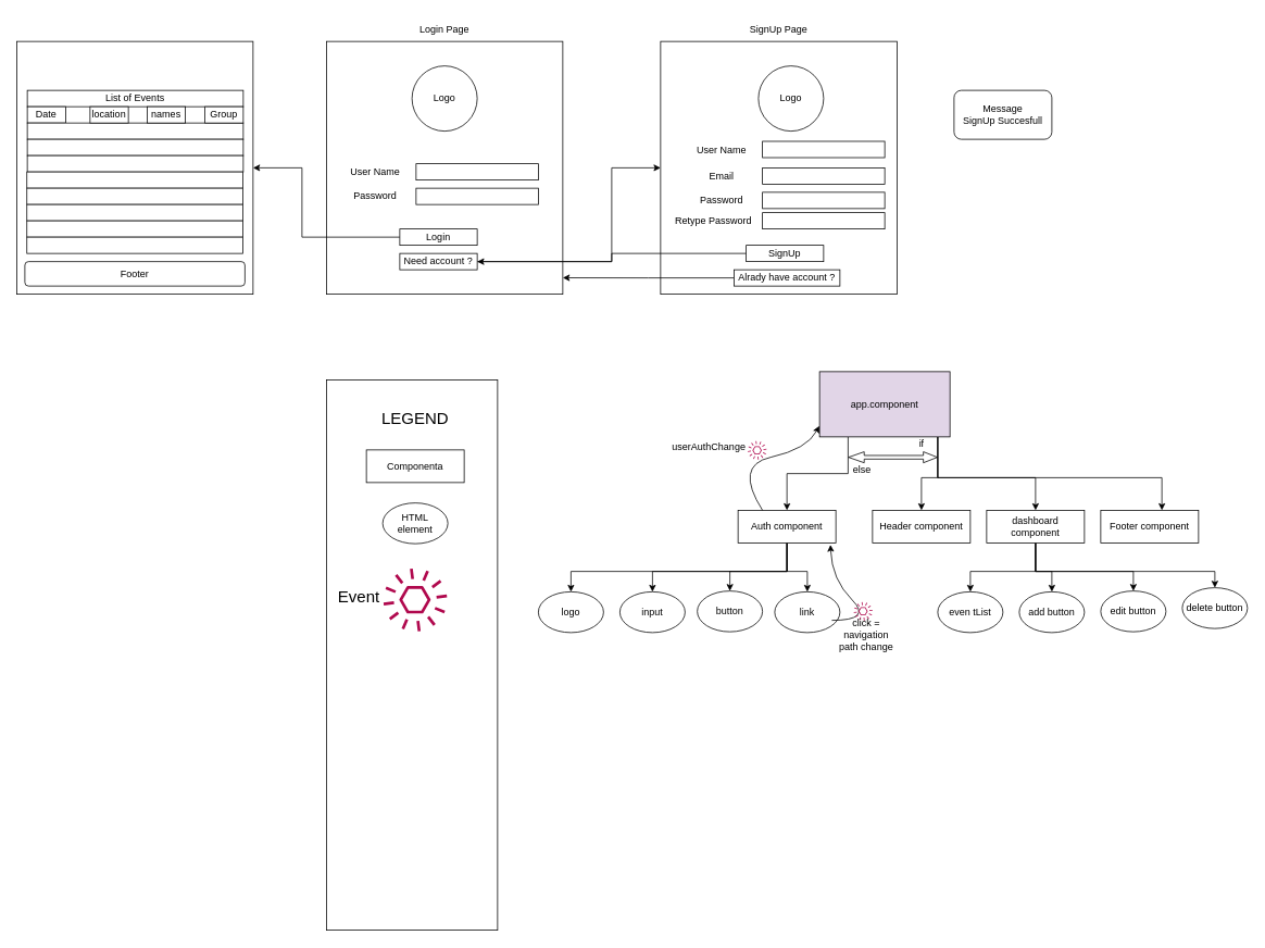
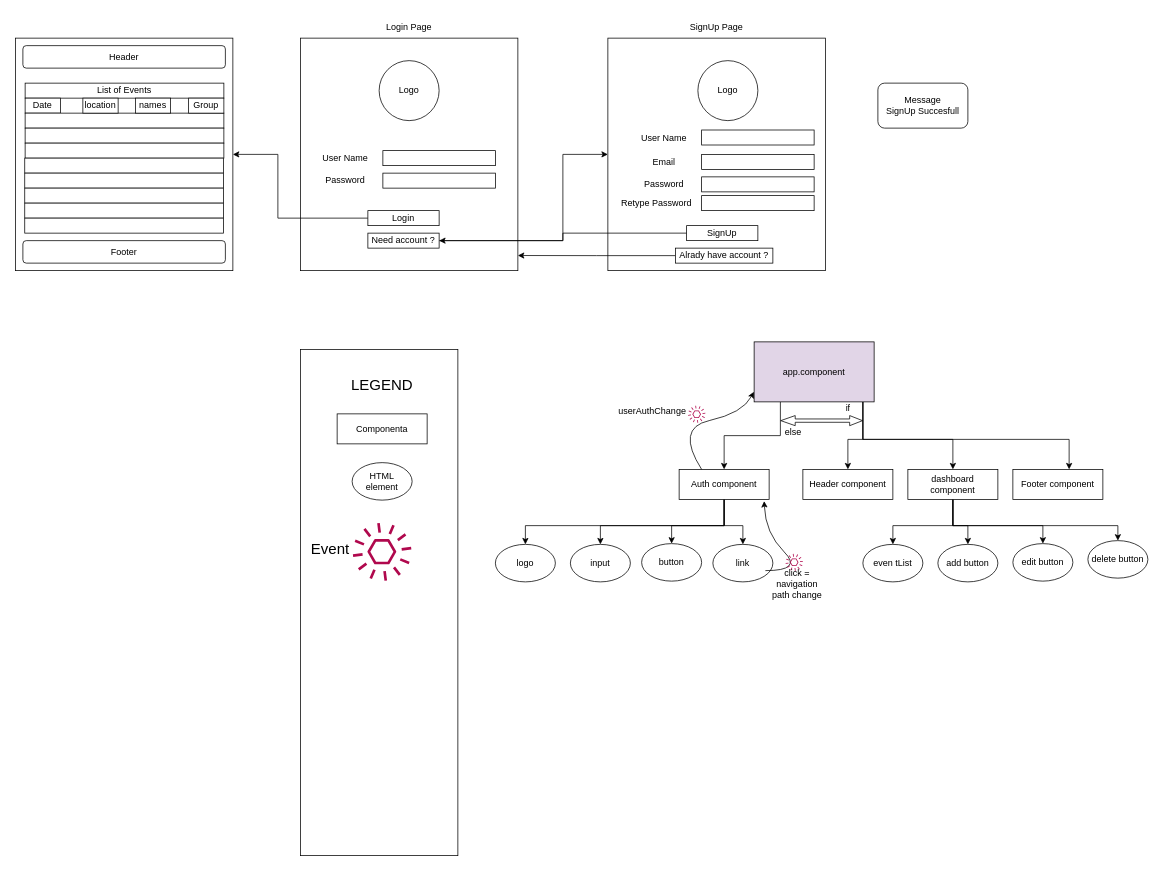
  <mxCell id="0" />
  <mxCell id="1" parent="0" />
  <mxCell id="2" value="" style="rounded=0;whiteSpace=wrap;html=1;fontSize=12;" vertex="1" parent="1"><mxGeometry x="400" y="465" width="210" height="675" as="geometry" /></mxCell>
  <mxCell id="3" value="" style="rounded=0;whiteSpace=wrap;html=1;" vertex="1" parent="1"><mxGeometry x="400" y="50" width="290" height="310" as="geometry" /></mxCell>
  <mxCell id="4" value="" style="rounded=0;whiteSpace=wrap;html=1;" vertex="1" parent="1"><mxGeometry x="810" y="50" width="290" height="310" as="geometry" /></mxCell>
  <mxCell id="5" value="Login Page" style="text;html=1;strokeColor=none;fillColor=none;align=center;verticalAlign=middle;whiteSpace=wrap;rounded=0;" vertex="1" parent="1"><mxGeometry x="475" y="20" width="140" height="30" as="geometry" /></mxCell>
  <mxCell id="6" value="SignUp Page" style="text;html=1;strokeColor=none;fillColor=none;align=center;verticalAlign=middle;whiteSpace=wrap;rounded=0;" vertex="1" parent="1"><mxGeometry x="885" y="20" width="140" height="30" as="geometry" /></mxCell>
  <mxCell id="7" value="Logo" style="ellipse;whiteSpace=wrap;html=1;aspect=fixed;" vertex="1" parent="1"><mxGeometry x="505" y="80" width="80" height="80" as="geometry" /></mxCell>
  <mxCell id="8" value="" style="rounded=0;whiteSpace=wrap;html=1;" vertex="1" parent="1"><mxGeometry x="510" y="200" width="150" height="20" as="geometry" /></mxCell>
  <mxCell id="9" value="User Name" style="text;html=1;strokeColor=none;fillColor=none;align=center;verticalAlign=middle;whiteSpace=wrap;rounded=0;" vertex="1" parent="1"><mxGeometry x="415" y="195" width="90" height="30" as="geometry" /></mxCell>
  <mxCell id="10" value="Password" style="text;html=1;strokeColor=none;fillColor=none;align=center;verticalAlign=middle;whiteSpace=wrap;rounded=0;" vertex="1" parent="1"><mxGeometry x="415" y="225" width="90" height="30" as="geometry" /></mxCell>
  <mxCell id="11" value="" style="rounded=0;whiteSpace=wrap;html=1;" vertex="1" parent="1"><mxGeometry x="510" y="230" width="150" height="20" as="geometry" /></mxCell>
  <mxCell id="12" style="edgeStyle=orthogonalEdgeStyle;rounded=0;orthogonalLoop=1;jettySize=auto;html=1;entryX=1;entryY=0.5;entryDx=0;entryDy=0;" edge="1" parent="1" source="13" target="29"><mxGeometry relative="1" as="geometry"><Array as="points"><mxPoint x="370" y="290" /><mxPoint x="370" y="205" /></Array></mxGeometry></mxCell>
  <mxCell id="13" value="Login" style="rounded=0;whiteSpace=wrap;html=1;" vertex="1" parent="1"><mxGeometry x="490" y="280" width="95" height="20" as="geometry" /></mxCell>
  <mxCell id="14" style="edgeStyle=orthogonalEdgeStyle;rounded=0;orthogonalLoop=1;jettySize=auto;html=1;" edge="1" parent="1" source="15" target="4"><mxGeometry relative="1" as="geometry"><Array as="points"><mxPoint x="750" y="320" /><mxPoint x="750" y="205" /></Array></mxGeometry></mxCell>
  <mxCell id="15" value="Need account ?" style="rounded=0;whiteSpace=wrap;html=1;" vertex="1" parent="1"><mxGeometry x="490" y="310" width="95" height="20" as="geometry" /></mxCell>
  <mxCell id="16" value="Logo" style="ellipse;whiteSpace=wrap;html=1;aspect=fixed;" vertex="1" parent="1"><mxGeometry x="930" y="80" width="80" height="80" as="geometry" /></mxCell>
  <mxCell id="17" value="" style="rounded=0;whiteSpace=wrap;html=1;" vertex="1" parent="1"><mxGeometry x="935" y="172.5" width="150" height="20" as="geometry" /></mxCell>
  <mxCell id="18" value="User Name" style="text;html=1;strokeColor=none;fillColor=none;align=center;verticalAlign=middle;whiteSpace=wrap;rounded=0;" vertex="1" parent="1"><mxGeometry x="840" y="167.5" width="90" height="30" as="geometry" /></mxCell>
  <mxCell id="19" value="Password" style="text;html=1;strokeColor=none;fillColor=none;align=center;verticalAlign=middle;whiteSpace=wrap;rounded=0;" vertex="1" parent="1"><mxGeometry x="840" y="230" width="90" height="30" as="geometry" /></mxCell>
  <mxCell id="20" value="" style="rounded=0;whiteSpace=wrap;html=1;" vertex="1" parent="1"><mxGeometry x="935" y="235" width="150" height="20" as="geometry" /></mxCell>
  <mxCell id="21" style="edgeStyle=orthogonalEdgeStyle;rounded=0;orthogonalLoop=1;jettySize=auto;html=1;" edge="1" parent="1" source="22" target="15"><mxGeometry relative="1" as="geometry" /></mxCell>
  <mxCell id="22" value="SignUp" style="rounded=0;whiteSpace=wrap;html=1;" vertex="1" parent="1"><mxGeometry x="915" y="300" width="95" height="20" as="geometry" /></mxCell>
  <mxCell id="23" style="edgeStyle=orthogonalEdgeStyle;rounded=0;orthogonalLoop=1;jettySize=auto;html=1;entryX=1;entryY=0.935;entryDx=0;entryDy=0;entryPerimeter=0;" edge="1" parent="1" source="24" target="3"><mxGeometry relative="1" as="geometry" /></mxCell>
  <mxCell id="24" value="Alrady have account ?" style="rounded=0;whiteSpace=wrap;html=1;" vertex="1" parent="1"><mxGeometry x="900" y="330" width="130" height="20" as="geometry" /></mxCell>
  <mxCell id="25" value="" style="rounded=0;whiteSpace=wrap;html=1;" vertex="1" parent="1"><mxGeometry x="935" y="260" width="150" height="20" as="geometry" /></mxCell>
  <mxCell id="26" value="Retype Password" style="text;html=1;strokeColor=none;fillColor=none;align=center;verticalAlign=middle;whiteSpace=wrap;rounded=0;" vertex="1" parent="1"><mxGeometry x="820" y="255" width="110" height="30" as="geometry" /></mxCell>
  <mxCell id="27" value="" style="rounded=0;whiteSpace=wrap;html=1;" vertex="1" parent="1"><mxGeometry x="935" y="205" width="150" height="20" as="geometry" /></mxCell>
  <mxCell id="28" value="Email" style="text;html=1;strokeColor=none;fillColor=none;align=center;verticalAlign=middle;whiteSpace=wrap;rounded=0;" vertex="1" parent="1"><mxGeometry x="840" y="200" width="90" height="30" as="geometry" /></mxCell>
  <mxCell id="29" value="" style="rounded=0;whiteSpace=wrap;html=1;" vertex="1" parent="1"><mxGeometry x="20" y="50" width="290" height="310" as="geometry" /></mxCell>
+ <mxCell id="30" value="Header" style="rounded=1;whiteSpace=wrap;html=1;" vertex="1" parent="1"><mxGeometry x="30" y="60" width="270" height="30" as="geometry" /></mxCell>
  <mxCell id="31" value="Footer" style="rounded=1;whiteSpace=wrap;html=1;" vertex="1" parent="1"><mxGeometry x="30" y="320" width="270" height="30" as="geometry" /></mxCell>
  <mxCell id="32" value="List of Events" style="rounded=0;whiteSpace=wrap;html=1;" vertex="1" parent="1"><mxGeometry x="33" y="110" width="265" height="20" as="geometry" /></mxCell>
  <mxCell id="33" value="Date" style="rounded=0;whiteSpace=wrap;html=1;" vertex="1" parent="1"><mxGeometry x="33" y="130" width="47" height="20" as="geometry" /></mxCell>
  <mxCell id="34" value="" style="rounded=0;whiteSpace=wrap;html=1;" vertex="1" parent="1"><mxGeometry x="33" y="150" width="265" height="20" as="geometry" /></mxCell>
  <mxCell id="35" value="location" style="rounded=0;whiteSpace=wrap;html=1;" vertex="1" parent="1"><mxGeometry x="110" y="130" width="47" height="20" as="geometry" /></mxCell>
  <mxCell id="36" value="names" style="rounded=0;whiteSpace=wrap;html=1;" vertex="1" parent="1"><mxGeometry x="180" y="130" width="47" height="20" as="geometry" /></mxCell>
  <mxCell id="37" value="Group" style="rounded=0;whiteSpace=wrap;html=1;" vertex="1" parent="1"><mxGeometry x="251" y="130" width="47" height="20" as="geometry" /></mxCell>
  <mxCell id="38" value="" style="rounded=0;whiteSpace=wrap;html=1;" vertex="1" parent="1"><mxGeometry x="33" y="170" width="265" height="20" as="geometry" /></mxCell>
  <mxCell id="39" value="" style="rounded=0;whiteSpace=wrap;html=1;" vertex="1" parent="1"><mxGeometry x="33" y="190" width="265" height="20" as="geometry" /></mxCell>
  <mxCell id="40" value="" style="rounded=0;whiteSpace=wrap;html=1;" vertex="1" parent="1"><mxGeometry x="32.5" y="210" width="265" height="20" as="geometry" /></mxCell>
  <mxCell id="41" value="" style="rounded=0;whiteSpace=wrap;html=1;" vertex="1" parent="1"><mxGeometry x="32.5" y="230" width="265" height="20" as="geometry" /></mxCell>
  <mxCell id="42" value="" style="rounded=0;whiteSpace=wrap;html=1;" vertex="1" parent="1"><mxGeometry x="32.5" y="250" width="265" height="20" as="geometry" /></mxCell>
  <mxCell id="43" value="" style="rounded=0;whiteSpace=wrap;html=1;" vertex="1" parent="1"><mxGeometry x="32.5" y="270" width="265" height="20" as="geometry" /></mxCell>
  <mxCell id="44" value="" style="rounded=0;whiteSpace=wrap;html=1;" vertex="1" parent="1"><mxGeometry x="32.5" y="290" width="265" height="20" as="geometry" /></mxCell>
  <mxCell id="45" style="edgeStyle=orthogonalEdgeStyle;rounded=0;orthogonalLoop=1;jettySize=auto;html=1;entryX=0.5;entryY=0;entryDx=0;entryDy=0;" edge="1" parent="1" source="49" target="59"><mxGeometry relative="1" as="geometry"><Array as="points"><mxPoint x="1150" y="585" /><mxPoint x="1270" y="585" /></Array></mxGeometry></mxCell>
  <mxCell id="46" style="edgeStyle=orthogonalEdgeStyle;rounded=0;orthogonalLoop=1;jettySize=auto;html=1;entryX=0.5;entryY=0;entryDx=0;entryDy=0;" edge="1" parent="1" source="49" target="60"><mxGeometry relative="1" as="geometry"><Array as="points"><mxPoint x="1150" y="585" /><mxPoint x="1130" y="585" /></Array></mxGeometry></mxCell>
  <mxCell id="47" style="edgeStyle=orthogonalEdgeStyle;rounded=0;orthogonalLoop=1;jettySize=auto;html=1;" edge="1" parent="1" source="49" target="61"><mxGeometry relative="1" as="geometry"><Array as="points"><mxPoint x="1150" y="585" /><mxPoint x="1425" y="585" /></Array></mxGeometry></mxCell>
  <mxCell id="48" style="edgeStyle=orthogonalEdgeStyle;rounded=0;orthogonalLoop=1;jettySize=auto;html=1;" edge="1" parent="1" source="49" target="54"><mxGeometry relative="1" as="geometry"><Array as="points"><mxPoint x="1040" y="580" /><mxPoint x="965" y="580" /></Array></mxGeometry></mxCell>
  <mxCell id="49" value="app.component" style="rounded=0;whiteSpace=wrap;html=1;fillColor=#e1d5e7;" vertex="1" parent="1"><mxGeometry x="1005" y="455" width="160" height="80" as="geometry" /></mxCell>
  <mxCell id="50" style="edgeStyle=orthogonalEdgeStyle;rounded=0;orthogonalLoop=1;jettySize=auto;html=1;entryX=0.5;entryY=0;entryDx=0;entryDy=0;" edge="1" parent="1" source="54" target="67"><mxGeometry relative="1" as="geometry"><mxPoint x="630.053" y="730" as="targetPoint" /><Array as="points"><mxPoint x="965" y="700" /><mxPoint x="700" y="700" /><mxPoint x="700" y="720" /></Array></mxGeometry></mxCell>
  <mxCell id="51" style="edgeStyle=orthogonalEdgeStyle;rounded=0;orthogonalLoop=1;jettySize=auto;html=1;entryX=0.5;entryY=0;entryDx=0;entryDy=0;" edge="1" parent="1" source="54" target="66"><mxGeometry relative="1" as="geometry"><mxPoint x="790" y="730" as="targetPoint" /><Array as="points"><mxPoint x="965" y="700" /><mxPoint x="800" y="700" /></Array></mxGeometry></mxCell>
  <mxCell id="52" style="edgeStyle=orthogonalEdgeStyle;rounded=0;orthogonalLoop=1;jettySize=auto;html=1;entryX=0.5;entryY=0;entryDx=0;entryDy=0;" edge="1" parent="1" source="54" target="68"><mxGeometry relative="1" as="geometry"><mxPoint x="890.053" y="730" as="targetPoint" /><Array as="points"><mxPoint x="965" y="700" /><mxPoint x="895" y="700" /></Array></mxGeometry></mxCell>
  <mxCell id="53" style="edgeStyle=orthogonalEdgeStyle;rounded=0;orthogonalLoop=1;jettySize=auto;html=1;entryX=0.5;entryY=0;entryDx=0;entryDy=0;" edge="1" parent="1" source="54" target="69"><mxGeometry relative="1" as="geometry"><mxPoint x="1025" y="730" as="targetPoint" /><Array as="points"><mxPoint x="965" y="700" /><mxPoint x="990" y="700" /></Array></mxGeometry></mxCell>
  <mxCell id="54" value="Auth component" style="rounded=0;whiteSpace=wrap;html=1;" vertex="1" parent="1"><mxGeometry x="905" y="625" width="120" height="40" as="geometry" /></mxCell>
  <mxCell id="55" style="edgeStyle=orthogonalEdgeStyle;rounded=0;orthogonalLoop=1;jettySize=auto;html=1;entryX=0.5;entryY=0;entryDx=0;entryDy=0;" edge="1" parent="1" source="59" target="81"><mxGeometry relative="1" as="geometry"><mxPoint x="1189.941" y="730" as="targetPoint" /><Array as="points"><mxPoint x="1270" y="700" /><mxPoint x="1190" y="700" /></Array></mxGeometry></mxCell>
  <mxCell id="56" style="edgeStyle=orthogonalEdgeStyle;rounded=0;orthogonalLoop=1;jettySize=auto;html=1;entryX=0.5;entryY=0;entryDx=0;entryDy=0;" edge="1" parent="1" source="59" target="82"><mxGeometry relative="1" as="geometry"><mxPoint x="1330" y="780" as="targetPoint" /><Array as="points"><mxPoint x="1270" y="700" /><mxPoint x="1290" y="700" /></Array></mxGeometry></mxCell>
  <mxCell id="57" style="edgeStyle=orthogonalEdgeStyle;rounded=0;orthogonalLoop=1;jettySize=auto;html=1;entryX=0.5;entryY=0;entryDx=0;entryDy=0;" edge="1" parent="1" source="59" target="83"><mxGeometry relative="1" as="geometry"><mxPoint x="1469.941" y="730" as="targetPoint" /><Array as="points"><mxPoint x="1270" y="700" /><mxPoint x="1390" y="700" /></Array></mxGeometry></mxCell>
  <mxCell id="58" style="edgeStyle=orthogonalEdgeStyle;rounded=0;orthogonalLoop=1;jettySize=auto;html=1;entryX=0.5;entryY=0;entryDx=0;entryDy=0;" edge="1" parent="1" source="59" target="84"><mxGeometry relative="1" as="geometry"><mxPoint x="1610" y="770" as="targetPoint" /><Array as="points"><mxPoint x="1270" y="700" /><mxPoint x="1490" y="700" /></Array></mxGeometry></mxCell>
  <mxCell id="59" value="dashboard component" style="rounded=0;whiteSpace=wrap;html=1;" vertex="1" parent="1"><mxGeometry x="1210" y="625" width="120" height="40" as="geometry" /></mxCell>
  <mxCell id="60" value="Header component" style="rounded=0;whiteSpace=wrap;html=1;" vertex="1" parent="1"><mxGeometry x="1070" y="625" width="120" height="40" as="geometry" /></mxCell>
  <mxCell id="61" value="Footer component" style="rounded=0;whiteSpace=wrap;html=1;" vertex="1" parent="1"><mxGeometry x="1350" y="625" width="120" height="40" as="geometry" /></mxCell>
  <mxCell id="62" value="Message&lt;br&gt;SignUp Succesfull" style="rounded=1;whiteSpace=wrap;html=1;" vertex="1" parent="1"><mxGeometry x="1170" y="110" width="120" height="60" as="geometry" /></mxCell>
  <mxCell id="63" value="HTML element" style="ellipse;whiteSpace=wrap;html=1;" vertex="1" parent="1"><mxGeometry x="469" y="616" width="80" height="50" as="geometry" /></mxCell>
  <mxCell id="64" value="Componenta" style="rounded=0;whiteSpace=wrap;html=1;" vertex="1" parent="1"><mxGeometry x="449" y="551" width="120" height="40" as="geometry" /></mxCell>
  <mxCell id="65" value="LEGEND" style="text;html=1;strokeColor=none;fillColor=none;align=center;verticalAlign=middle;whiteSpace=wrap;rounded=0;fontSize=20;" vertex="1" parent="1"><mxGeometry x="459" y="481" width="100" height="60" as="geometry" /></mxCell>
  <mxCell id="66" value="input" style="ellipse;whiteSpace=wrap;html=1;" vertex="1" parent="1"><mxGeometry x="760" y="725" width="80" height="50" as="geometry" /></mxCell>
  <mxCell id="67" value="logo" style="ellipse;whiteSpace=wrap;html=1;" vertex="1" parent="1"><mxGeometry x="660" y="725" width="80" height="50" as="geometry" /></mxCell>
  <mxCell id="68" value="button" style="ellipse;whiteSpace=wrap;html=1;" vertex="1" parent="1"><mxGeometry x="855" y="724" width="80" height="50" as="geometry" /></mxCell>
  <mxCell id="69" value="link" style="ellipse;whiteSpace=wrap;html=1;" vertex="1" parent="1"><mxGeometry x="950" y="725" width="80" height="50" as="geometry" /></mxCell>
  <mxCell id="70" value="" style="sketch=0;outlineConnect=0;fontColor=#232F3E;gradientColor=none;fillColor=#B0084D;strokeColor=none;dashed=0;verticalLabelPosition=bottom;verticalAlign=top;align=center;html=1;fontSize=12;fontStyle=0;aspect=fixed;pointerEvents=1;shape=mxgraph.aws4.event;" vertex="1" parent="1"><mxGeometry x="917" y="540" width="23" height="23" as="geometry" /></mxCell>
  <mxCell id="71" value="" style="sketch=0;outlineConnect=0;fontColor=#232F3E;gradientColor=none;fillColor=#B0084D;strokeColor=none;dashed=0;verticalLabelPosition=bottom;verticalAlign=top;align=center;html=1;fontSize=12;fontStyle=0;aspect=fixed;pointerEvents=1;shape=mxgraph.aws4.event;" vertex="1" parent="1"><mxGeometry x="470" y="696" width="78" height="78" as="geometry" /></mxCell>
  <mxCell id="72" value="Event" style="text;html=1;strokeColor=none;fillColor=none;align=center;verticalAlign=middle;whiteSpace=wrap;rounded=0;fontSize=20;" vertex="1" parent="1"><mxGeometry x="410" y="715" width="60" height="30" as="geometry" /></mxCell>
  <mxCell id="73" value="" style="curved=1;endArrow=classic;html=1;rounded=0;fontSize=20;exitX=0.25;exitY=0;exitDx=0;exitDy=0;entryX=-0.002;entryY=0.832;entryDx=0;entryDy=0;entryPerimeter=0;" edge="1" parent="1" source="54" target="49"><mxGeometry width="50" height="50" relative="1" as="geometry"><mxPoint x="1040" y="620" as="sourcePoint" /><mxPoint x="1090" y="570" as="targetPoint" /><Array as="points"><mxPoint x="900" y="570" /><mxPoint x="990" y="550" /></Array></mxGeometry></mxCell>
  <mxCell id="74" value="userAuthChange" style="text;html=1;strokeColor=none;fillColor=none;align=center;verticalAlign=middle;whiteSpace=wrap;rounded=0;fontSize=12;" vertex="1" parent="1"><mxGeometry x="822" y="539" width="95" height="15" as="geometry" /></mxCell>
  <mxCell id="75" value="" style="curved=1;endArrow=classic;html=1;rounded=0;fontSize=12;entryX=0.945;entryY=1.057;entryDx=0;entryDy=0;entryPerimeter=0;" edge="1" parent="1" target="54"><mxGeometry width="50" height="50" relative="1" as="geometry"><mxPoint x="1020" y="760" as="sourcePoint" /><mxPoint x="1070" y="710" as="targetPoint" /><Array as="points"><mxPoint x="1070" y="760" /><mxPoint x="1020" y="710" /></Array></mxGeometry></mxCell>
  <mxCell id="76" value="" style="sketch=0;outlineConnect=0;fontColor=#232F3E;gradientColor=none;fillColor=#B0084D;strokeColor=none;dashed=0;verticalLabelPosition=bottom;verticalAlign=top;align=center;html=1;fontSize=12;fontStyle=0;aspect=fixed;pointerEvents=1;shape=mxgraph.aws4.event;" vertex="1" parent="1"><mxGeometry x="1047" y="737.5" width="23" height="23" as="geometry" /></mxCell>
  <mxCell id="77" value="click = navigation path change" style="text;html=1;strokeColor=none;fillColor=none;align=center;verticalAlign=middle;whiteSpace=wrap;rounded=0;fontSize=12;" vertex="1" parent="1"><mxGeometry x="1025" y="770" width="75" height="15" as="geometry" /></mxCell>
  <mxCell id="78" value="" style="shape=flexArrow;endArrow=classic;startArrow=classic;html=1;rounded=0;fontSize=12;endWidth=8.056;endSize=5.375;startWidth=8.056;startSize=6.094;width=4.444;" edge="1" parent="1"><mxGeometry width="100" height="100" relative="1" as="geometry"><mxPoint x="1040" y="560" as="sourcePoint" /><mxPoint x="1150" y="560" as="targetPoint" /></mxGeometry></mxCell>
  <mxCell id="79" value="if" style="text;html=1;strokeColor=none;fillColor=none;align=center;verticalAlign=middle;whiteSpace=wrap;rounded=0;fontSize=12;" vertex="1" parent="1"><mxGeometry x="1117.5" y="539" width="25" height="10" as="geometry" /></mxCell>
  <mxCell id="80" value="else" style="text;html=1;strokeColor=none;fillColor=none;align=center;verticalAlign=middle;whiteSpace=wrap;rounded=0;fontSize=12;" vertex="1" parent="1"><mxGeometry x="1045" y="570" width="25" height="10" as="geometry" /></mxCell>
  <mxCell id="81" value="even tList" style="ellipse;whiteSpace=wrap;html=1;" vertex="1" parent="1"><mxGeometry x="1150" y="725" width="80" height="50" as="geometry" /></mxCell>
  <mxCell id="82" value="add button" style="ellipse;whiteSpace=wrap;html=1;" vertex="1" parent="1"><mxGeometry x="1250" y="725" width="80" height="50" as="geometry" /></mxCell>
  <mxCell id="83" value="edit button" style="ellipse;whiteSpace=wrap;html=1;" vertex="1" parent="1"><mxGeometry x="1350" y="724" width="80" height="50" as="geometry" /></mxCell>
  <mxCell id="84" value="delete button" style="ellipse;whiteSpace=wrap;html=1;" vertex="1" parent="1"><mxGeometry x="1450" y="720" width="80" height="50" as="geometry" /></mxCell>
